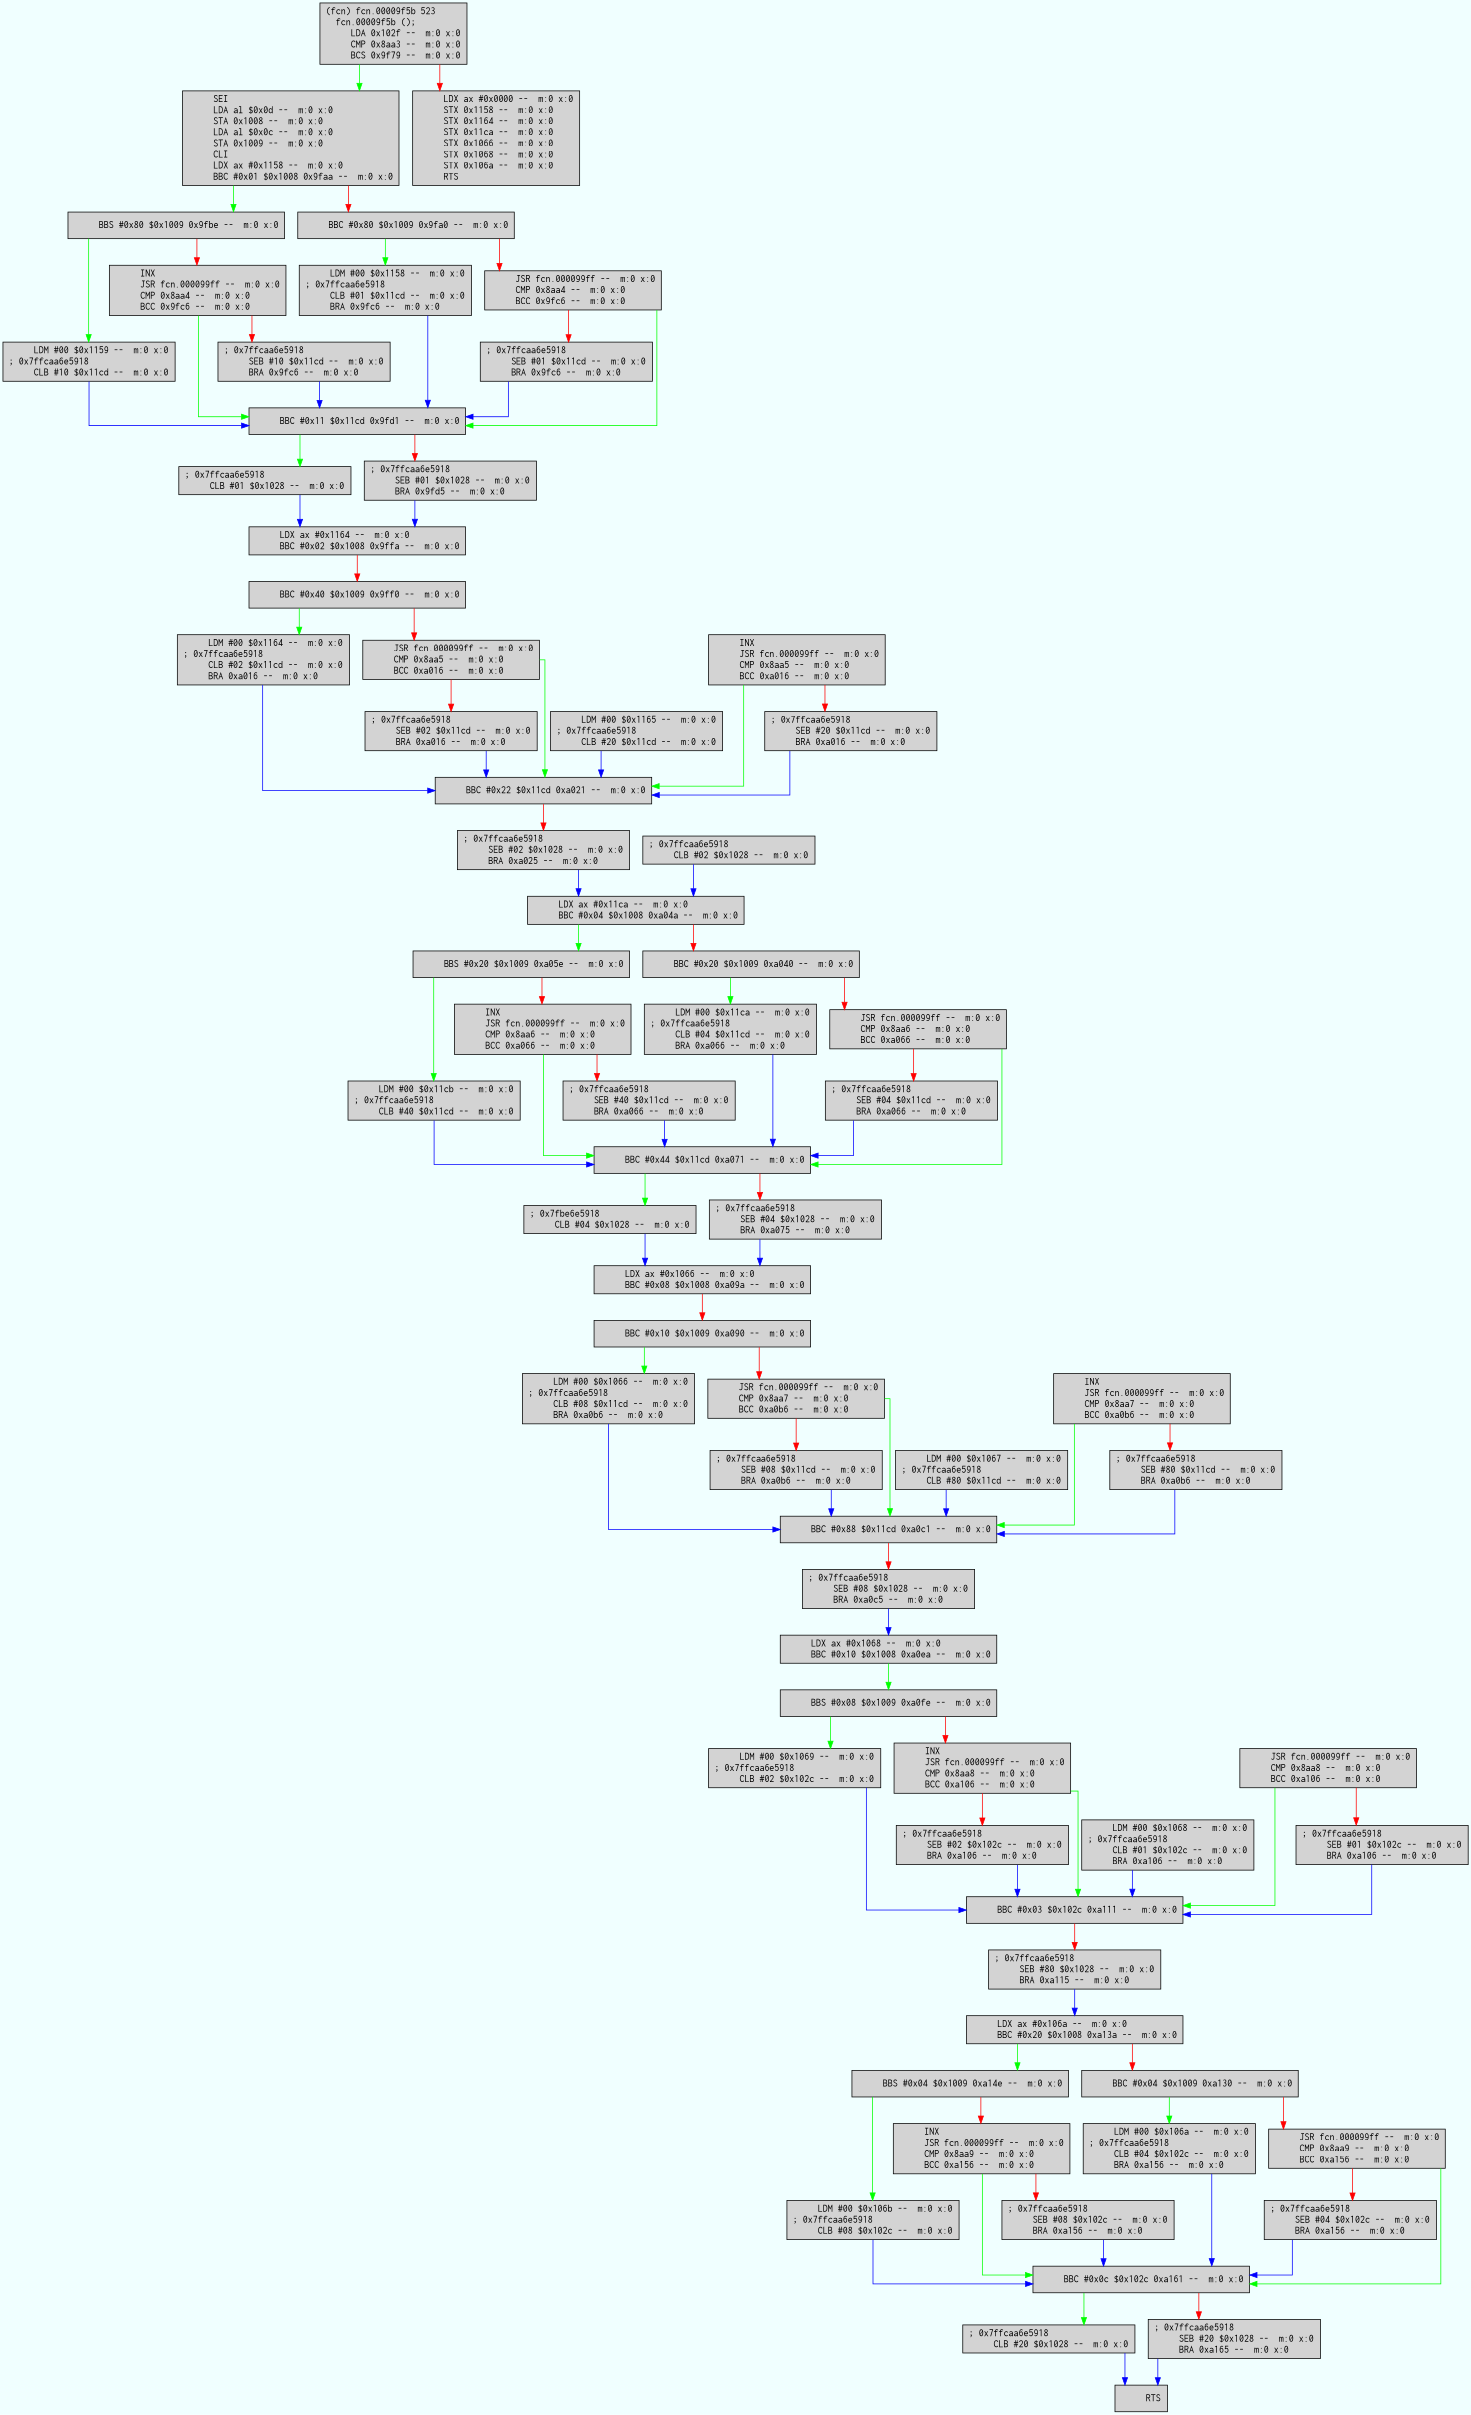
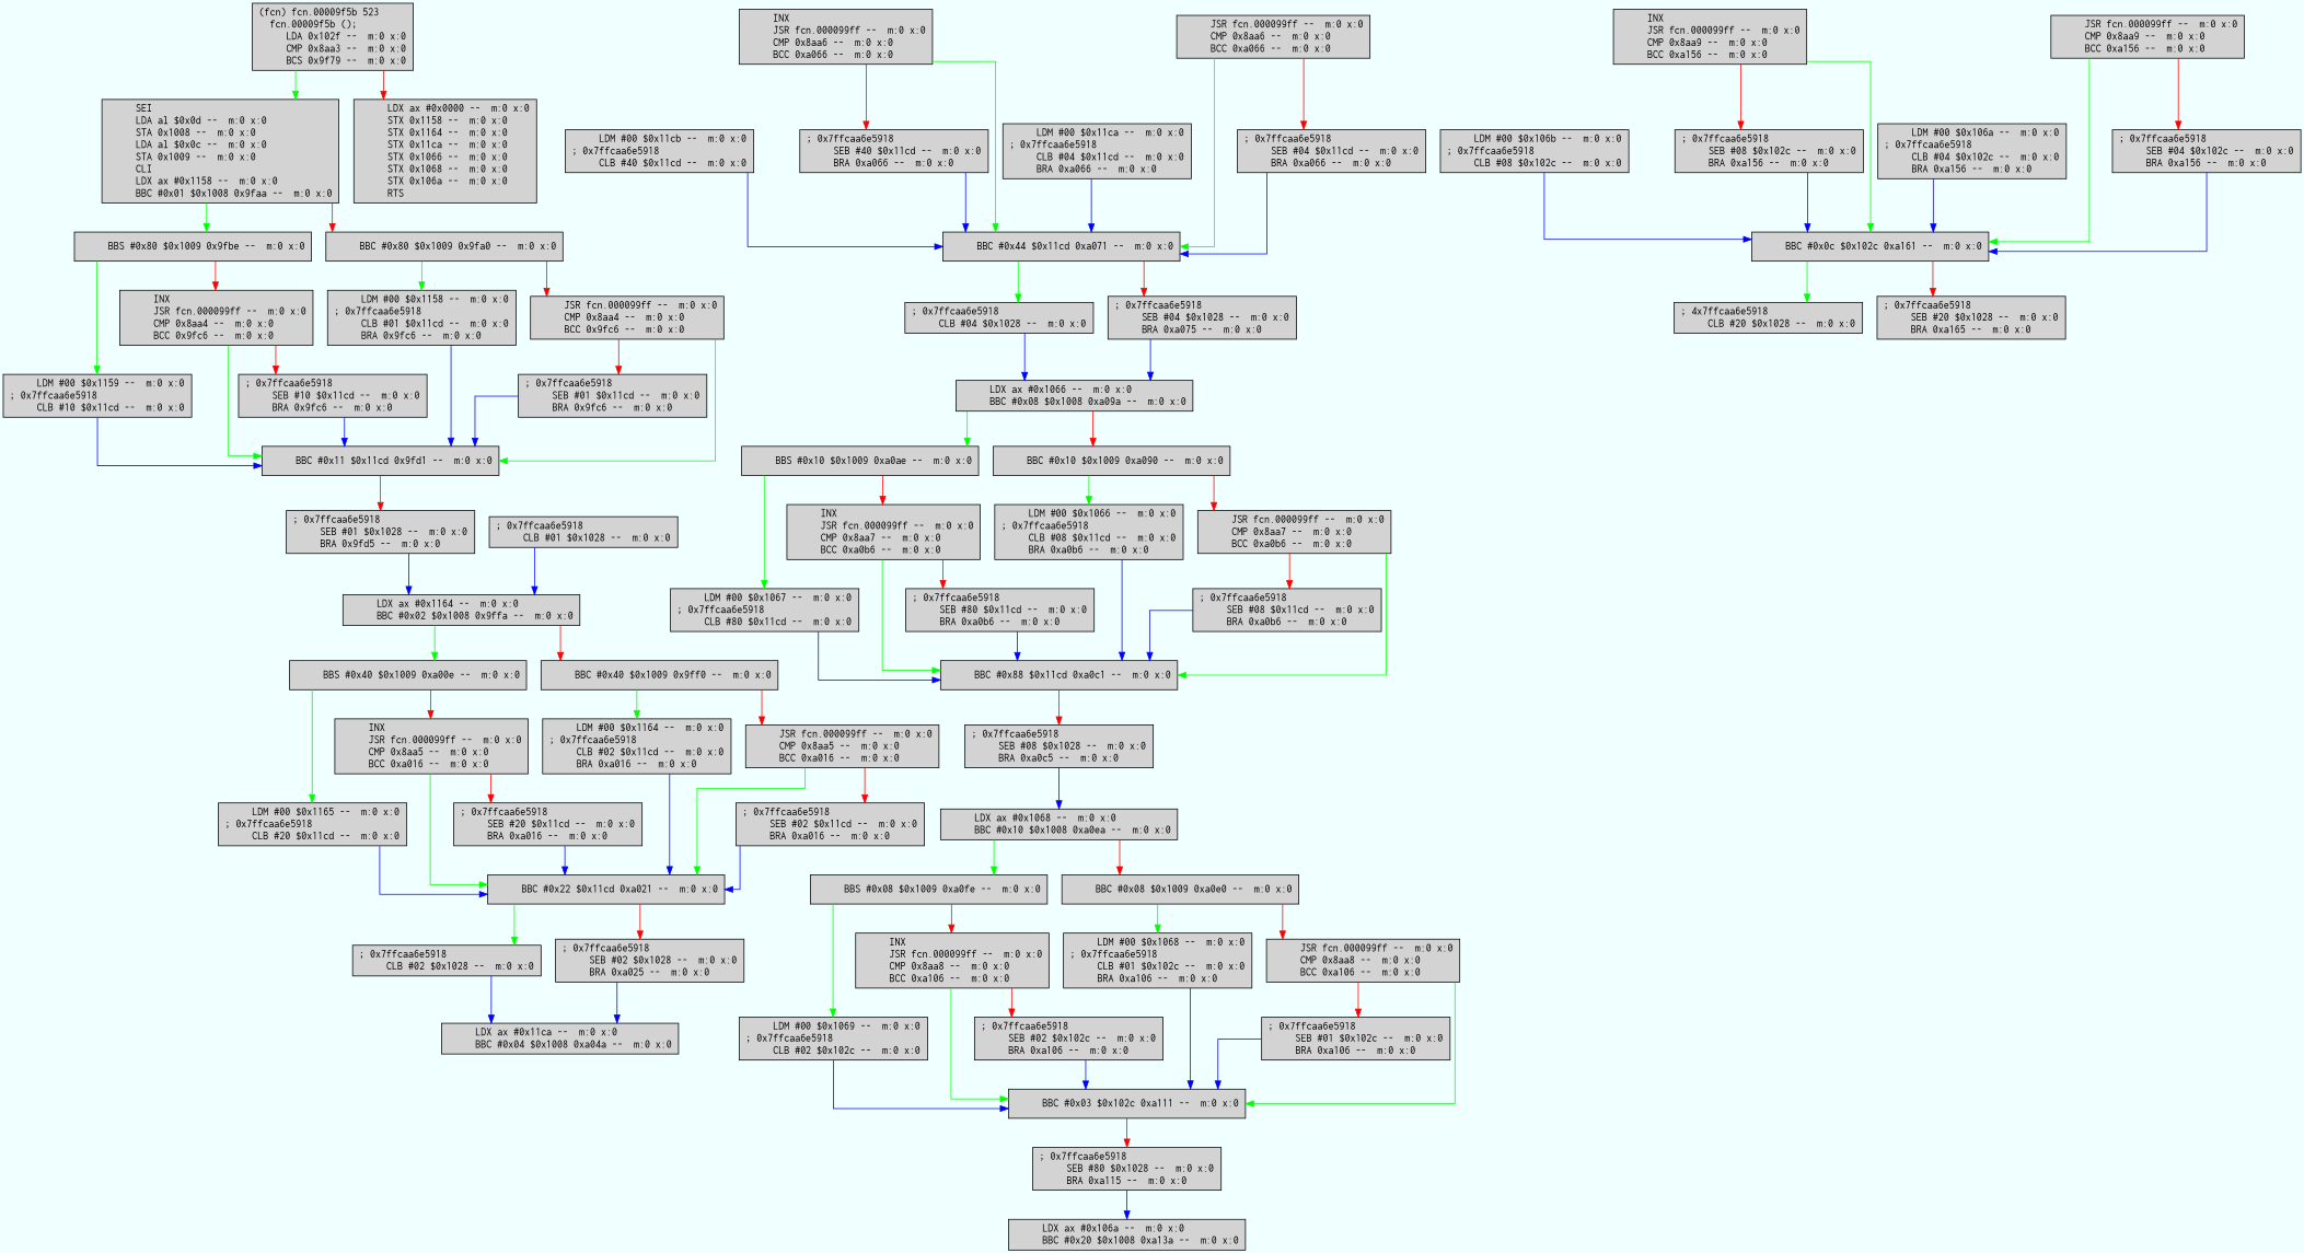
  digraph {
    bgcolor=azure
    fontname=Courier
    fontsize=8
    splines=ortho
    node [color=black fillcolor=lightgray fontname=Courier shape=box style=filled]
    edge [arrowhead=normal color=red]
    n1 [label="(fcn) fcn.00009f5b 523\l  fcn.00009f5b ();\l     LDA 0x102f --  m:0 x:0\l     CMP 0x8aa3 --  m:0 x:0\l     BCS 0x9f79 --  m:0 x:0\l"]
    n2 [label="     SEI\l     LDA al $0x0d --  m:0 x:0\l     STA 0x1008 --  m:0 x:0\l     LDA al $0x0c --  m:0 x:0\l     STA 0x1009 --  m:0 x:0\l     CLI\l     LDX ax #0x1158 --  m:0 x:0\l     BBC #0x01 $0x1008 0x9faa --  m:0 x:0\l"]
    n3 [label="     LDX ax #0x0000 --  m:0 x:0\l     STX 0x1158 --  m:0 x:0\l     STX 0x1164 --  m:0 x:0\l     STX 0x11ca --  m:0 x:0\l     STX 0x1066 --  m:0 x:0\l     STX 0x1068 --  m:0 x:0\l     STX 0x106a --  m:0 x:0\l     RTS\l"]
    n4 [label="     BBS #0x80 $0x1009 0x9fbe --  m:0 x:0\l"]
    n5 [label="     BBC #0x80 $0x1009 0x9fa0 --  m:0 x:0\l"]
    n6 [label="     LDM #00 $0x1159 --  m:0 x:0\l; 0x7ffcaa6e5918\l     CLB #10 $0x11cd --  m:0 x:0\l"]
    n7 [label="     INX\l     JSR fcn.000099ff --  m:0 x:0\l     CMP 0x8aa4 --  m:0 x:0\l     BCC 0x9fc6 --  m:0 x:0\l"]
    n8 [label="     LDM #00 $0x1158 --  m:0 x:0\l; 0x7ffcaa6e5918\l     CLB #01 $0x11cd --  m:0 x:0\l     BRA 0x9fc6 --  m:0 x:0\l"]
    n9 [label="     JSR fcn.000099ff --  m:0 x:0\l     CMP 0x8aa4 --  m:0 x:0\l     BCC 0x9fc6 --  m:0 x:0\l"]
    n10 [label="     BBC #0x11 $0x11cd 0x9fd1 --  m:0 x:0\l"]
    n11 [label="; 0x7ffcaa6e5918\l     SEB #10 $0x11cd --  m:0 x:0\l     BRA 0x9fc6 --  m:0 x:0\l"]
    n12 [label="; 0x7ffcaa6e5918\l     SEB #01 $0x11cd --  m:0 x:0\l     BRA 0x9fc6 --  m:0 x:0\l"]
    n13 [label="; 0x7ffcaa6e5918\l     CLB #01 $0x1028 --  m:0 x:0\l"]
    n14 [label="; 0x7ffcaa6e5918\l     SEB #01 $0x1028 --  m:0 x:0\l     BRA 0x9fd5 --  m:0 x:0\l"]
    n15 [label="     LDX ax #0x1164 --  m:0 x:0\l     BBC #0x02 $0x1008 0x9ffa --  m:0 x:0\l"]
+   n16 [label="     BBS #0x40 $0x1009 0xa00e --  m:0 x:0\l"]
    n17 [label="     BBC #0x40 $0x1009 0x9ff0 --  m:0 x:0\l"]
    n18 [label="     LDM #00 $0x1165 --  m:0 x:0\l; 0x7ffcaa6e5918\l     CLB #20 $0x11cd --  m:0 x:0\l"]
    n19 [label="     INX\l     JSR fcn.000099ff --  m:0 x:0\l     CMP 0x8aa5 --  m:0 x:0\l     BCC 0xa016 --  m:0 x:0\l"]
    n20 [label="     LDM #00 $0x1164 --  m:0 x:0\l; 0x7ffcaa6e5918\l     CLB #02 $0x11cd --  m:0 x:0\l     BRA 0xa016 --  m:0 x:0\l"]
    n21 [label="     JSR fcn.000099ff --  m:0 x:0\l     CMP 0x8aa5 --  m:0 x:0\l     BCC 0xa016 --  m:0 x:0\l"]
    n22 [label="     BBC #0x22 $0x11cd 0xa021 --  m:0 x:0\l"]
    n23 [label="; 0x7ffcaa6e5918\l     SEB #20 $0x11cd --  m:0 x:0\l     BRA 0xa016 --  m:0 x:0\l"]
    n24 [label="; 0x7ffcaa6e5918\l     SEB #02 $0x11cd --  m:0 x:0\l     BRA 0xa016 --  m:0 x:0\l"]
    n25 [label="; 0x7ffcaa6e5918\l     CLB #02 $0x1028 --  m:0 x:0\l"]
    n26 [label="; 0x7ffcaa6e5918\l     SEB #02 $0x1028 --  m:0 x:0\l     BRA 0xa025 --  m:0 x:0\l"]
    n27 [label="     LDX ax #0x11ca --  m:0 x:0\l     BBC #0x04 $0x1008 0xa04a --  m:0 x:0\l"]
-   n28 [label="     BBS #0x20 $0x1009 0xa05e --  m:0 x:0\l"]
-   n29 [label="     BBC #0x20 $0x1009 0xa040 --  m:0 x:0\l"]
    n30 [label="     LDM #00 $0x11cb --  m:0 x:0\l; 0x7ffcaa6e5918\l     CLB #40 $0x11cd --  m:0 x:0\l"]
    n31 [label="     INX\l     JSR fcn.000099ff --  m:0 x:0\l     CMP 0x8aa6 --  m:0 x:0\l     BCC 0xa066 --  m:0 x:0\l"]
    n32 [label="     LDM #00 $0x11ca --  m:0 x:0\l; 0x7ffcaa6e5918\l     CLB #04 $0x11cd --  m:0 x:0\l     BRA 0xa066 --  m:0 x:0\l"]
    n33 [label="     JSR fcn.000099ff --  m:0 x:0\l     CMP 0x8aa6 --  m:0 x:0\l     BCC 0xa066 --  m:0 x:0\l"]
    n34 [label="     BBC #0x44 $0x11cd 0xa071 --  m:0 x:0\l"]
    n35 [label="; 0x7ffcaa6e5918\l     SEB #40 $0x11cd --  m:0 x:0\l     BRA 0xa066 --  m:0 x:0\l"]
    n36 [label="; 0x7ffcaa6e5918\l     SEB #04 $0x11cd --  m:0 x:0\l     BRA 0xa066 --  m:0 x:0\l"]
-   n37 [label="; 0x7fbe6e5918\l     CLB #04 $0x1028 --  m:0 x:0\l"]
+   n37 [label="; 0x7ffcaa6e5918\l     CLB #04 $0x1028 --  m:0 x:0\l"]
    n38 [label="; 0x7ffcaa6e5918\l     SEB #04 $0x1028 --  m:0 x:0\l     BRA 0xa075 --  m:0 x:0\l"]
    n39 [label="     LDX ax #0x1066 --  m:0 x:0\l     BBC #0x08 $0x1008 0xa09a --  m:0 x:0\l"]
+   n40 [label="     BBS #0x10 $0x1009 0xa0ae --  m:0 x:0\l"]
    n41 [label="     BBC #0x10 $0x1009 0xa090 --  m:0 x:0\l"]
    n42 [label="     LDM #00 $0x1067 --  m:0 x:0\l; 0x7ffcaa6e5918\l     CLB #80 $0x11cd --  m:0 x:0\l"]
    n43 [label="     INX\l     JSR fcn.000099ff --  m:0 x:0\l     CMP 0x8aa7 --  m:0 x:0\l     BCC 0xa0b6 --  m:0 x:0\l"]
    n44 [label="     LDM #00 $0x1066 --  m:0 x:0\l; 0x7ffcaa6e5918\l     CLB #08 $0x11cd --  m:0 x:0\l     BRA 0xa0b6 --  m:0 x:0\l"]
    n45 [label="     JSR fcn.000099ff --  m:0 x:0\l     CMP 0x8aa7 --  m:0 x:0\l     BCC 0xa0b6 --  m:0 x:0\l"]
    n46 [label="     BBC #0x88 $0x11cd 0xa0c1 --  m:0 x:0\l"]
    n47 [label="; 0x7ffcaa6e5918\l     SEB #80 $0x11cd --  m:0 x:0\l     BRA 0xa0b6 --  m:0 x:0\l"]
    n48 [label="; 0x7ffcaa6e5918\l     SEB #08 $0x11cd --  m:0 x:0\l     BRA 0xa0b6 --  m:0 x:0\l"]
    n49 [label="; 0x7ffcaa6e5918\l     SEB #08 $0x1028 --  m:0 x:0\l     BRA 0xa0c5 --  m:0 x:0\l"]
    n50 [label="     LDX ax #0x1068 --  m:0 x:0\l     BBC #0x10 $0x1008 0xa0ea --  m:0 x:0\l"]
    n51 [label="     BBS #0x08 $0x1009 0xa0fe --  m:0 x:0\l"]
+   n52 [label="     BBC #0x08 $0x1009 0xa0e0 --  m:0 x:0\l"]
    n53 [label="     LDM #00 $0x1069 --  m:0 x:0\l; 0x7ffcaa6e5918\l     CLB #02 $0x102c --  m:0 x:0\l"]
    n54 [label="     INX\l     JSR fcn.000099ff --  m:0 x:0\l     CMP 0x8aa8 --  m:0 x:0\l     BCC 0xa106 --  m:0 x:0\l"]
    n55 [label="     LDM #00 $0x1068 --  m:0 x:0\l; 0x7ffcaa6e5918\l     CLB #01 $0x102c --  m:0 x:0\l     BRA 0xa106 --  m:0 x:0\l"]
    n56 [label="     JSR fcn.000099ff --  m:0 x:0\l     CMP 0x8aa8 --  m:0 x:0\l     BCC 0xa106 --  m:0 x:0\l"]
    n57 [label="     BBC #0x03 $0x102c 0xa111 --  m:0 x:0\l"]
    n58 [label="; 0x7ffcaa6e5918\l     SEB #02 $0x102c --  m:0 x:0\l     BRA 0xa106 --  m:0 x:0\l"]
    n59 [label="; 0x7ffcaa6e5918\l     SEB #01 $0x102c --  m:0 x:0\l     BRA 0xa106 --  m:0 x:0\l"]
    n60 [label="; 0x7ffcaa6e5918\l     SEB #80 $0x1028 --  m:0 x:0\l     BRA 0xa115 --  m:0 x:0\l"]
    n61 [label="     LDX ax #0x106a --  m:0 x:0\l     BBC #0x20 $0x1008 0xa13a --  m:0 x:0\l"]
-   n62 [label="     BBS #0x04 $0x1009 0xa14e --  m:0 x:0\l"]
-   n63 [label="     BBC #0x04 $0x1009 0xa130 --  m:0 x:0\l"]
    n64 [label="     LDM #00 $0x106b --  m:0 x:0\l; 0x7ffcaa6e5918\l     CLB #08 $0x102c --  m:0 x:0\l"]
    n65 [label="     INX\l     JSR fcn.000099ff --  m:0 x:0\l     CMP 0x8aa9 --  m:0 x:0\l     BCC 0xa156 --  m:0 x:0\l"]
    n66 [label="     LDM #00 $0x106a --  m:0 x:0\l; 0x7ffcaa6e5918\l     CLB #04 $0x102c --  m:0 x:0\l     BRA 0xa156 --  m:0 x:0\l"]
    n67 [label="     JSR fcn.000099ff --  m:0 x:0\l     CMP 0x8aa9 --  m:0 x:0\l     BCC 0xa156 --  m:0 x:0\l"]
    n68 [label="     BBC #0x0c $0x102c 0xa161 --  m:0 x:0\l"]
    n69 [label="; 0x7ffcaa6e5918\l     SEB #08 $0x102c --  m:0 x:0\l     BRA 0xa156 --  m:0 x:0\l"]
    n70 [label="; 0x7ffcaa6e5918\l     SEB #04 $0x102c --  m:0 x:0\l     BRA 0xa156 --  m:0 x:0\l"]
-   n71 [label="; 0x7ffcaa6e5918\l     CLB #20 $0x1028 --  m:0 x:0\l"]
+   n71 [label="; 4x7ffcaa6e5918\l     CLB #20 $0x1028 --  m:0 x:0\l"]
    n72 [label="; 0x7ffcaa6e5918\l     SEB #20 $0x1028 --  m:0 x:0\l     BRA 0xa165 --  m:0 x:0\l"]
-   n73 [label="     RTS\l"]
    n1 -> n2 [color=green]
    n1 -> n3
    n2 -> n4 [color=green]
    n2 -> n5
    n4 -> n6 [color=green]
    n4 -> n7
    n5 -> n8 [color=green]
    n5 -> n9
    n6 -> n10 [color=blue]
    n7 -> n10 [color=green]
    n7 -> n11
    n8 -> n10 [color=blue]
    n9 -> n10 [color=green]
    n9 -> n12
-   n10 -> n13 [color=green]
    n10 -> n14
    n11 -> n10 [color=blue]
    n12 -> n10 [color=blue]
    n13 -> n15 [color=blue]
    n14 -> n15 [color=blue]
+   n15 -> n16 [color=green]
    n15 -> n17
+   n16 -> n18 [color=green]
+   n16 -> n19
    n17 -> n20 [color=green]
    n17 -> n21
    n18 -> n22 [color=blue]
    n19 -> n22 [color=green]
    n19 -> n23
    n20 -> n22 [color=blue]
    n21 -> n22 [color=green]
    n21 -> n24
+   n22 -> n25 [color=green]
    n22 -> n26
    n23 -> n22 [color=blue]
    n24 -> n22 [color=blue]
    n25 -> n27 [color=blue]
    n26 -> n27 [color=blue]
-   n27 -> n28 [color=green]
-   n27 -> n29
-   n28 -> n30 [color=green]
-   n28 -> n31
-   n29 -> n32 [color=green]
-   n29 -> n33
    n30 -> n34 [color=blue]
    n31 -> n34 [color=green]
    n31 -> n35
    n32 -> n34 [color=blue]
    n33 -> n34 [color=green]
    n33 -> n36
    n34 -> n37 [color=green]
    n34 -> n38
    n35 -> n34 [color=blue]
    n36 -> n34 [color=blue]
    n37 -> n39 [color=blue]
    n38 -> n39 [color=blue]
+   n39 -> n40 [color=green]
    n39 -> n41
+   n40 -> n42 [color=green]
+   n40 -> n43
    n41 -> n44 [color=green]
    n41 -> n45
    n42 -> n46 [color=blue]
    n43 -> n46 [color=green]
    n43 -> n47
    n44 -> n46 [color=blue]
    n45 -> n46 [color=green]
    n45 -> n48
    n46 -> n49
    n47 -> n46 [color=blue]
    n48 -> n46 [color=blue]
    n49 -> n50 [color=blue]
    n50 -> n51 [color=green]
+   n50 -> n52
    n51 -> n53 [color=green]
    n51 -> n54
+   n52 -> n55 [color=green]
+   n52 -> n56
    n53 -> n57 [color=blue]
    n54 -> n57 [color=green]
    n54 -> n58
    n55 -> n57 [color=blue]
    n56 -> n57 [color=green]
    n56 -> n59
    n57 -> n60
    n58 -> n57 [color=blue]
    n59 -> n57 [color=blue]
    n60 -> n61 [color=blue]
-   n61 -> n62 [color=green]
-   n61 -> n63
-   n62 -> n64 [color=green]
-   n62 -> n65
-   n63 -> n66 [color=green]
-   n63 -> n67
    n64 -> n68 [color=blue]
    n65 -> n68 [color=green]
    n65 -> n69
    n66 -> n68 [color=blue]
    n67 -> n68 [color=green]
    n67 -> n70
    n68 -> n71 [color=green]
    n68 -> n72
    n69 -> n68 [color=blue]
    n70 -> n68 [color=blue]
-   n71 -> n73 [color=blue]
-   n72 -> n73 [color=blue]
  }
